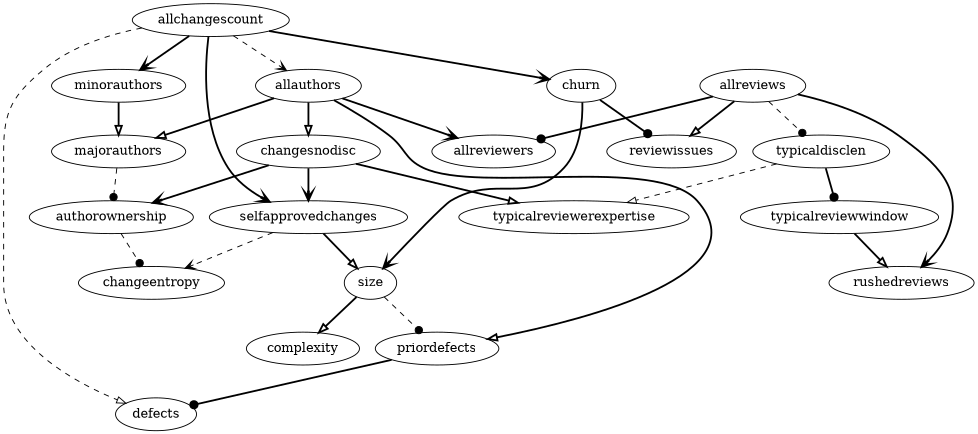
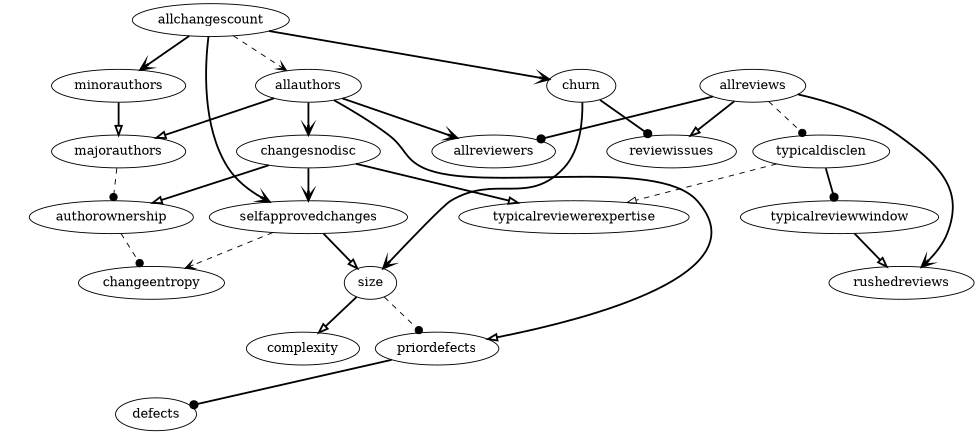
  digraph {
    edge [arrowhead=vee dir=forward style=bold]
    size
    complexity
    priordefects
    defects
    churn
    reviewissues
    allchangescount
    allauthors
    minorauthors
    selfapprovedchanges
    majorauthors
    changesnodisc
    allreviewers
    changeentropy
    allreviews
    typicaldisclen
    rushedreviews
    authorownership
    typicalreviewerexpertise
    typicalreviewwindow
    size -> complexity [arrowhead=onormal]
    size -> priordefects [arrowhead=dot style=dashed]
    priordefects -> defects [arrowhead=dot]
    churn -> size
    churn -> reviewissues [arrowhead=dot]
-   allchangescount -> defects [arrowhead=onormal style=dashed]
    allchangescount -> churn
    allchangescount -> allauthors [style=dashed]
    allchangescount -> minorauthors
    allchangescount -> selfapprovedchanges
    allauthors -> priordefects [arrowhead=onormal]
    allauthors -> majorauthors [arrowhead=onormal]
-   allauthors -> changesnodisc [arrowhead=onormal]
+   allauthors -> changesnodisc
    allauthors -> allreviewers
    minorauthors -> majorauthors [arrowhead=onormal]
    selfapprovedchanges -> size [arrowhead=onormal]
    selfapprovedchanges -> changeentropy [style=dashed]
    majorauthors -> authorownership [arrowhead=dot style=dashed]
    changesnodisc -> selfapprovedchanges
-   changesnodisc -> authorownership
+   changesnodisc -> authorownership [arrowhead=onormal]
    changesnodisc -> typicalreviewerexpertise [arrowhead=onormal]
    allreviews -> reviewissues [arrowhead=onormal]
    allreviews -> allreviewers [arrowhead=dot]
    allreviews -> typicaldisclen [arrowhead=dot style=dashed]
    allreviews -> rushedreviews
    typicaldisclen -> typicalreviewerexpertise [arrowhead=onormal style=dashed]
    typicaldisclen -> typicalreviewwindow [arrowhead=dot]
    authorownership -> changeentropy [arrowhead=dot style=dashed]
    typicalreviewwindow -> rushedreviews [arrowhead=onormal]
  }
